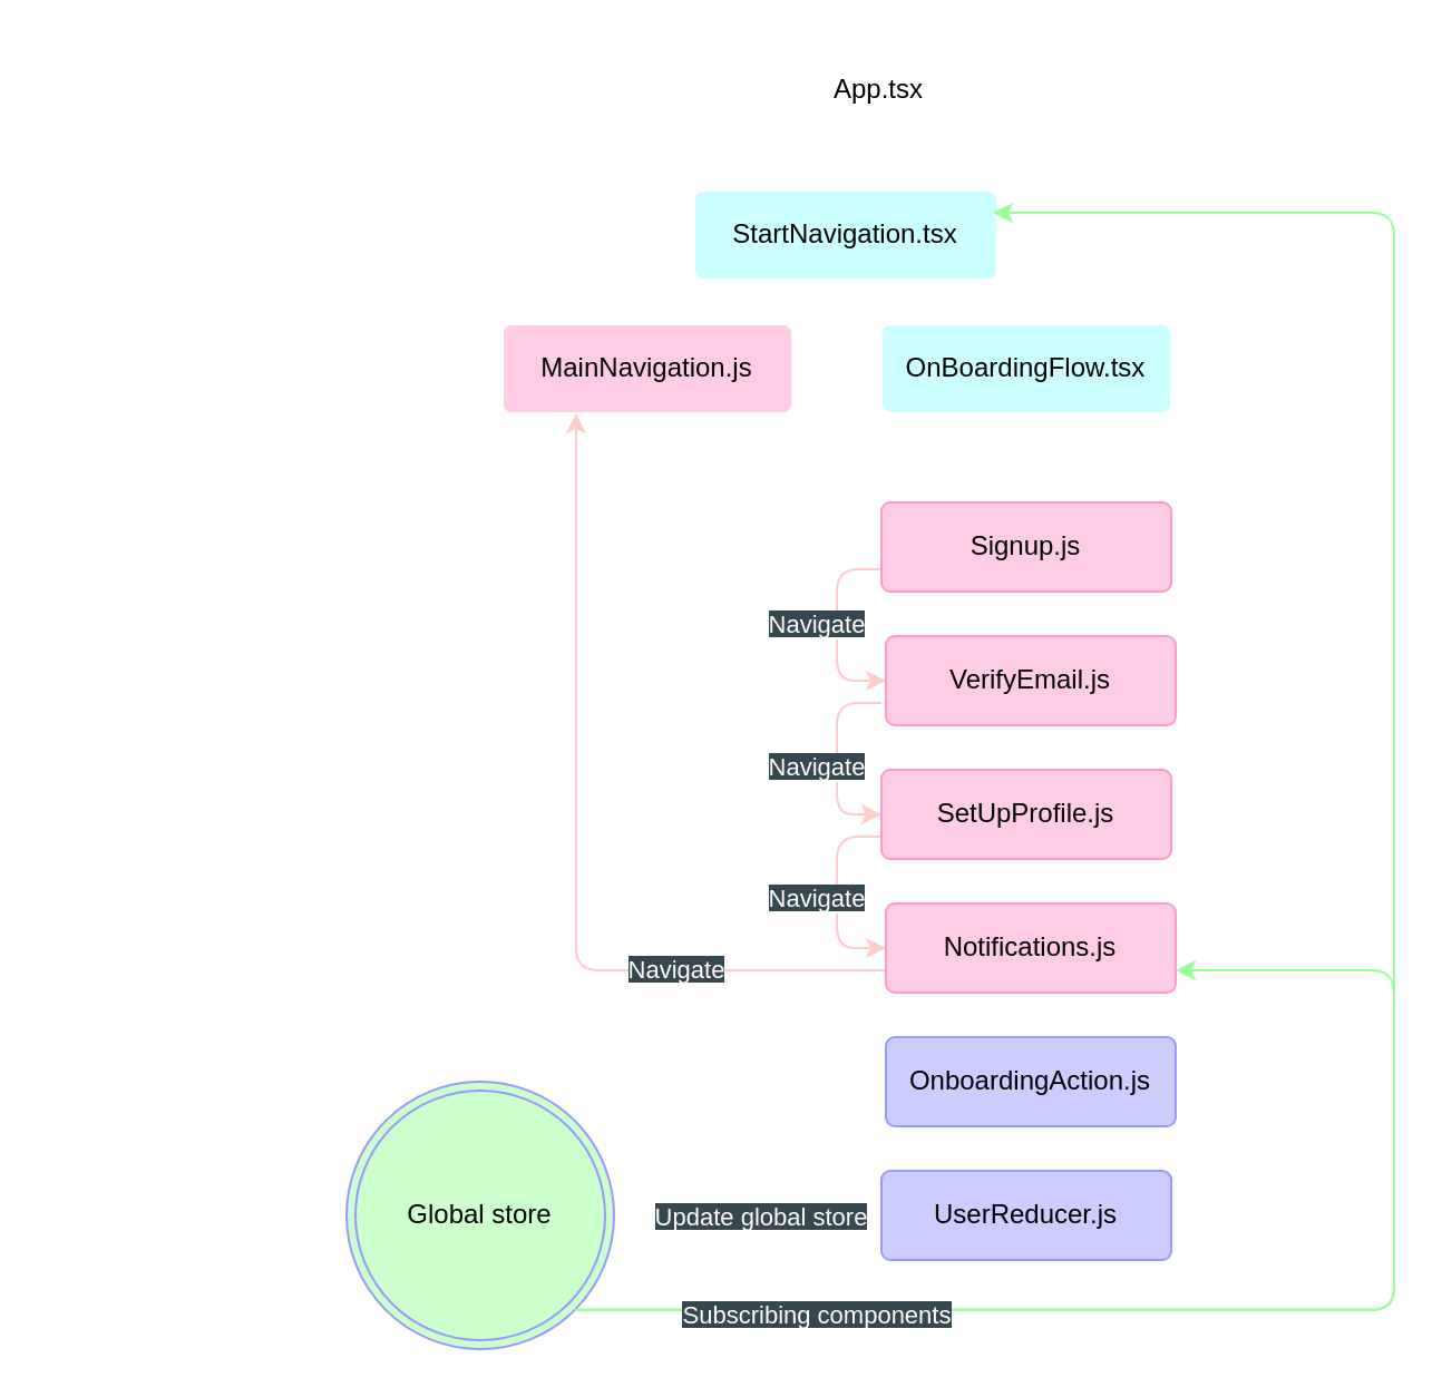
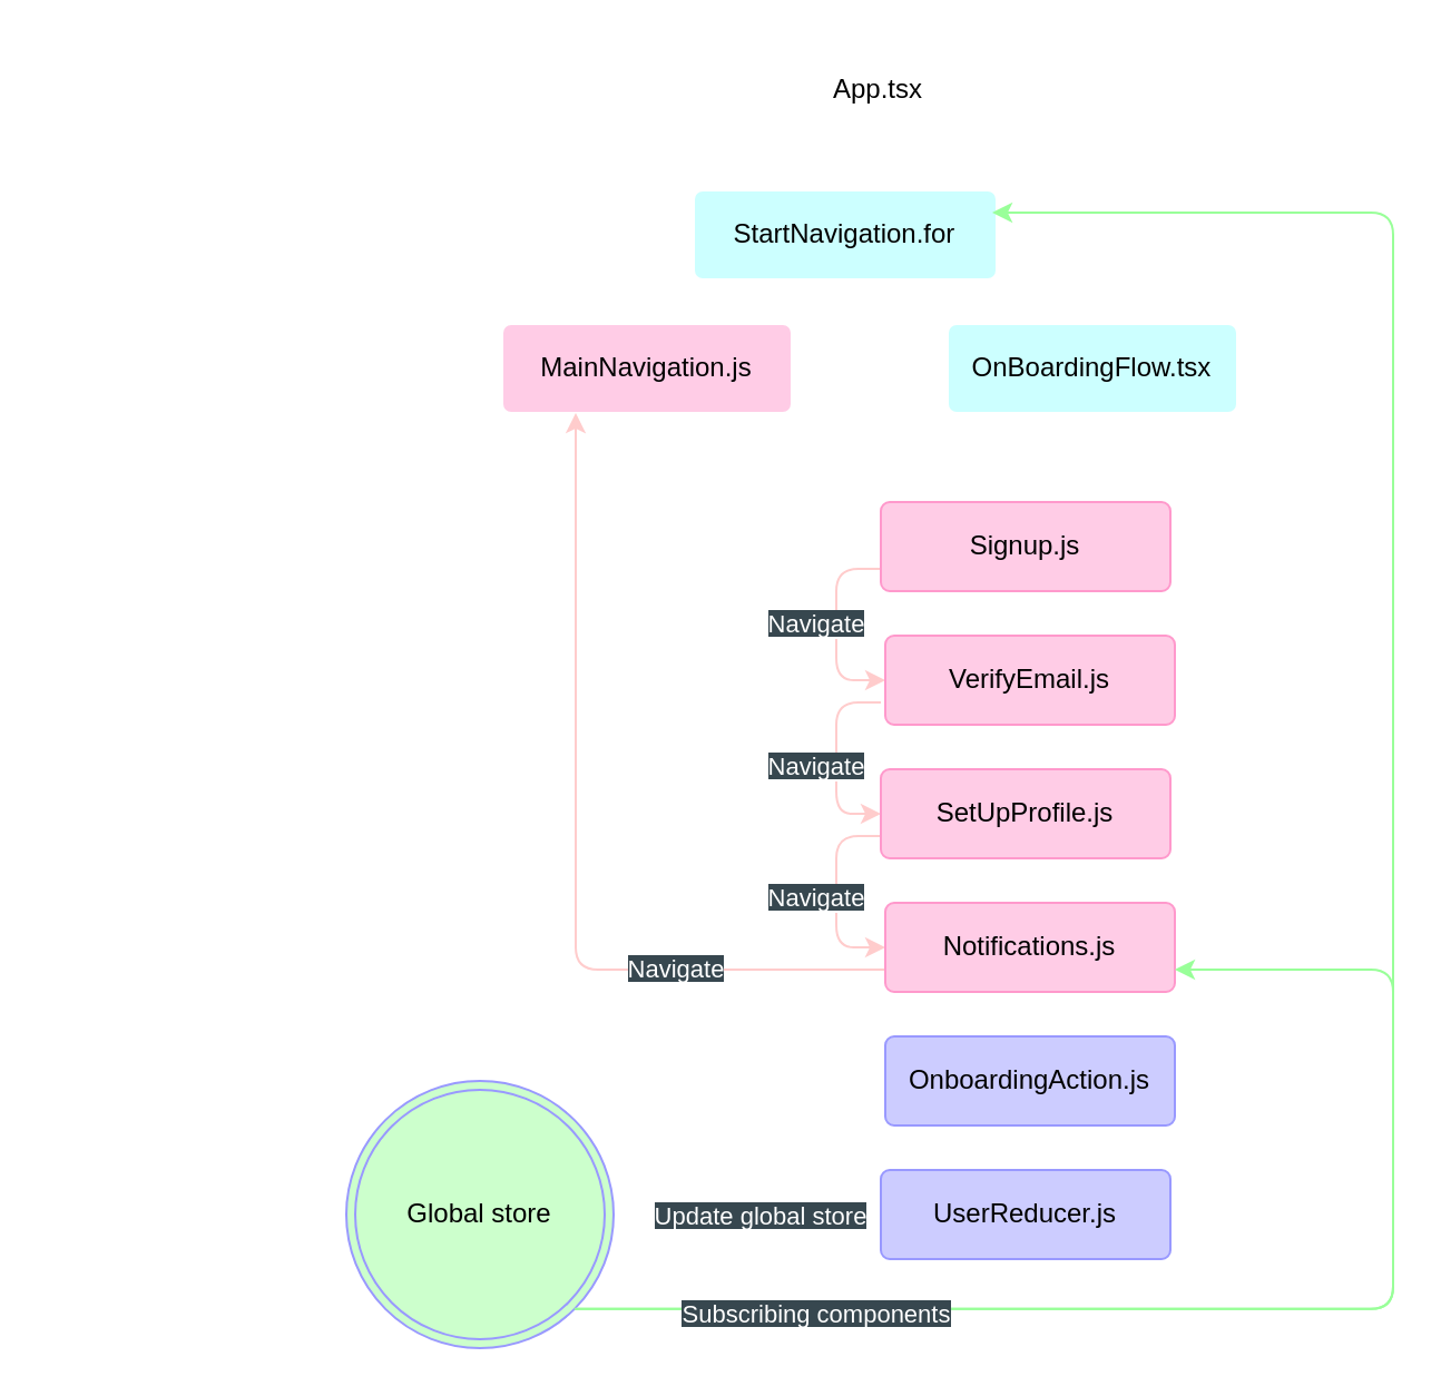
  <mxCell id="0" />
  <mxCell id="1" parent="0" />
  <mxCell id="2" style="edgeStyle=elbowEdgeStyle;html=1;exitX=0.5;exitY=1;exitDx=0;exitDy=0;entryX=0.5;entryY=0;entryDx=0;entryDy=0;strokeColor=#FFFFFF;" parent="1" source="3" target="6" edge="1"><mxGeometry relative="1" as="geometry" /></mxCell>
  <mxCell id="3" value="App.tsx" style="rounded=1;arcSize=10;whiteSpace=wrap;html=1;align=center;strokeColor=#FFFFFF;fillColor=#FFFFFF;" parent="1" vertex="1"><mxGeometry x="344" y="20" width="100" height="40" as="geometry" /></mxCell>
  <mxCell id="4" style="edgeStyle=elbowEdgeStyle;html=1;exitX=1;exitY=0.5;exitDx=0;exitDy=0;entryX=0.5;entryY=0;entryDx=0;entryDy=0;strokeColor=#FFFFFF;" parent="1" source="6" target="12" edge="1"><mxGeometry relative="1" as="geometry"><Array as="points"><mxPoint x="460" y="135" /></Array></mxGeometry></mxCell>
  <mxCell id="5" style="edgeStyle=elbowEdgeStyle;html=1;exitX=0;exitY=0.5;exitDx=0;exitDy=0;strokeColor=#FFFFFF;entryX=0.5;entryY=0;entryDx=0;entryDy=0;" parent="1" source="6" target="8" edge="1"><mxGeometry relative="1" as="geometry"><mxPoint x="265" y="165" as="targetPoint" /><Array as="points"><mxPoint x="290" y="135" /></Array></mxGeometry></mxCell>
- <mxCell id="6" value="StartNavigation.tsx" style="rounded=1;arcSize=10;whiteSpace=wrap;html=1;align=center;strokeColor=#FFFFFF;fillColor=#CCFFFF;" parent="1" vertex="1"><mxGeometry x="311" y="85" width="136" height="40" as="geometry" /></mxCell>
+ <mxCell id="6" value="StartNavigation.for" style="rounded=1;arcSize=10;whiteSpace=wrap;html=1;align=center;strokeColor=#FFFFFF;fillColor=#CCFFFF;" parent="1" vertex="1"><mxGeometry x="311" y="85" width="136" height="40" as="geometry" /></mxCell>
  <mxCell id="7" style="edgeStyle=none;html=1;strokeColor=#FFFFFF;" parent="1" source="8" target="31" edge="1"><mxGeometry relative="1" as="geometry" /></mxCell>
  <mxCell id="8" value="MainNavigation.js" style="rounded=1;arcSize=10;whiteSpace=wrap;html=1;align=center;strokeColor=#FFFFFF;fillColor=#ffcce6;" parent="1" vertex="1"><mxGeometry x="225" y="145" width="130" height="40" as="geometry" /></mxCell>
  <mxCell id="9" style="edgeStyle=orthogonalEdgeStyle;html=1;exitX=1;exitY=0.5;exitDx=0;exitDy=0;entryX=1;entryY=0.5;entryDx=0;entryDy=0;strokeColor=#FFFFFF;" parent="1" source="12" target="18" edge="1"><mxGeometry relative="1" as="geometry"><Array as="points"><mxPoint x="555" y="165" /><mxPoint x="555" y="245" /></Array></mxGeometry></mxCell>
  <mxCell id="10" style="edgeStyle=orthogonalEdgeStyle;html=1;exitX=1;exitY=0.5;exitDx=0;exitDy=0;entryX=1;entryY=0.5;entryDx=0;entryDy=0;strokeColor=#FFFFFF;" parent="1" source="12" target="21" edge="1"><mxGeometry relative="1" as="geometry"><Array as="points"><mxPoint x="555" y="165" /><mxPoint x="555" y="305" /></Array></mxGeometry></mxCell>
  <mxCell id="11" style="edgeStyle=orthogonalEdgeStyle;html=1;exitX=1;exitY=0.5;exitDx=0;exitDy=0;entryX=1;entryY=0.25;entryDx=0;entryDy=0;strokeColor=#FFFFFF;" parent="1" source="12" target="28" edge="1"><mxGeometry relative="1" as="geometry"><Array as="points"><mxPoint x="555" y="165" /><mxPoint x="555" y="415" /></Array></mxGeometry></mxCell>
- <mxCell id="12" value="OnBoardingFlow.tsx" style="rounded=1;arcSize=10;whiteSpace=wrap;html=1;align=center;strokeColor=#FFFFFF;fillColor=#CCFFFF;" parent="1" vertex="1"><mxGeometry x="395" y="145" width="130" height="40" as="geometry" /></mxCell>
+ <mxCell id="12" value="OnBoardingFlow.tsx" style="rounded=1;arcSize=10;whiteSpace=wrap;html=1;align=center;strokeColor=#FFFFFF;fillColor=#CCFFFF;" parent="1" vertex="1"><mxGeometry x="425" y="145" width="130" height="40" as="geometry" /></mxCell>
  <mxCell id="13" style="edgeStyle=elbowEdgeStyle;html=1;entryX=1;entryY=0.5;entryDx=0;entryDy=0;strokeColor=#FFFFFF;" parent="1" source="15" target="33" edge="1"><mxGeometry relative="1" as="geometry" /></mxCell>
  <mxCell id="14" value="&lt;span style=&quot;background-color: rgb(55 , 71 , 79)&quot;&gt;&lt;font color=&quot;#ffffff&quot;&gt;Update global store&lt;/font&gt;&lt;/span&gt;" style="edgeLabel;html=1;align=center;verticalAlign=middle;resizable=0;points=[];" parent="13" vertex="1" connectable="0"><mxGeometry x="0.136" y="1" relative="1" as="geometry"><mxPoint x="13" y="-1" as="offset" /></mxGeometry></mxCell>
  <mxCell id="15" value="UserReducer.js" style="rounded=1;arcSize=10;whiteSpace=wrap;html=1;align=center;strokeColor=#9999FF;fillColor=#CCCCFF;" parent="1" vertex="1"><mxGeometry x="395" y="525" width="130" height="40" as="geometry" /></mxCell>
  <mxCell id="16" style="edgeStyle=elbowEdgeStyle;html=1;entryX=0;entryY=0.5;entryDx=0;entryDy=0;exitX=0;exitY=0.75;exitDx=0;exitDy=0;strokeColor=#FFCCCC;elbow=horizontal;" edge="1" parent="1" source="18" target="21"><mxGeometry relative="1" as="geometry"><Array as="points"><mxPoint x="375" y="275" /></Array></mxGeometry></mxCell>
  <mxCell id="17" value="&lt;font color=&quot;#ffffff&quot; style=&quot;background-color: rgb(55 , 71 , 79)&quot;&gt;Navigate&lt;/font&gt;" style="edgeLabel;html=1;align=center;verticalAlign=middle;resizable=0;points=[];" vertex="1" connectable="0" parent="16"><mxGeometry x="0.16" y="1" relative="1" as="geometry"><mxPoint x="-11" y="-9" as="offset" /></mxGeometry></mxCell>
  <mxCell id="18" value="Signup.js" style="rounded=1;arcSize=10;whiteSpace=wrap;html=1;align=center;strokeColor=#FF99CC;fillColor=#FFCCE6;" parent="1" vertex="1"><mxGeometry x="395" y="225" width="130" height="40" as="geometry" /></mxCell>
  <mxCell id="19" style="edgeStyle=elbowEdgeStyle;html=1;entryX=0;entryY=0.5;entryDx=0;entryDy=0;strokeColor=#FFCCCC;elbow=horizontal;" edge="1" parent="1" target="24"><mxGeometry relative="1" as="geometry"><mxPoint x="395" y="315" as="sourcePoint" /><Array as="points"><mxPoint x="375" y="335" /></Array></mxGeometry></mxCell>
  <mxCell id="20" value="&lt;font color=&quot;#ffffff&quot; style=&quot;background-color: rgb(55 , 71 , 79)&quot;&gt;Navigate&lt;/font&gt;" style="edgeLabel;html=1;align=center;verticalAlign=middle;resizable=0;points=[];" vertex="1" connectable="0" parent="19"><mxGeometry x="-0.144" y="1" relative="1" as="geometry"><mxPoint x="-11" y="9" as="offset" /></mxGeometry></mxCell>
  <mxCell id="21" value="VerifyEmail.js" style="rounded=1;arcSize=10;whiteSpace=wrap;html=1;align=center;strokeColor=#FF99CC;fillColor=#FFCCE6;" parent="1" vertex="1"><mxGeometry x="397" y="285" width="130" height="40" as="geometry" /></mxCell>
  <mxCell id="22" style="edgeStyle=elbowEdgeStyle;html=1;entryX=0;entryY=0.5;entryDx=0;entryDy=0;strokeColor=#FFCCCC;elbow=vertical;exitX=0;exitY=0.75;exitDx=0;exitDy=0;" edge="1" parent="1" source="24" target="28"><mxGeometry relative="1" as="geometry"><Array as="points"><mxPoint x="375" y="395" /></Array></mxGeometry></mxCell>
  <mxCell id="23" value="&lt;font color=&quot;#ffffff&quot; style=&quot;background-color: rgb(55 , 71 , 79)&quot;&gt;Navigate&lt;/font&gt;" style="edgeLabel;html=1;align=center;verticalAlign=middle;resizable=0;points=[];" vertex="1" connectable="0" parent="22"><mxGeometry x="-0.33" relative="1" as="geometry"><mxPoint x="-10" y="16" as="offset" /></mxGeometry></mxCell>
  <mxCell id="24" value="SetUpProfile.js" style="rounded=1;arcSize=10;whiteSpace=wrap;html=1;align=center;strokeColor=#FF99CC;fillColor=#FFCCE6;" parent="1" vertex="1"><mxGeometry x="395" y="345" width="130" height="40" as="geometry" /></mxCell>
  <mxCell id="25" style="edgeStyle=orthogonalEdgeStyle;html=1;exitX=0.5;exitY=1;exitDx=0;exitDy=0;entryX=0.5;entryY=0;entryDx=0;entryDy=0;strokeColor=#FFFFFF;" parent="1" source="28" target="30" edge="1"><mxGeometry relative="1" as="geometry" /></mxCell>
  <mxCell id="26" style="edgeStyle=elbowEdgeStyle;html=1;entryX=0.25;entryY=1;entryDx=0;entryDy=0;strokeColor=#FFCCCC;exitX=0;exitY=0.75;exitDx=0;exitDy=0;" edge="1" parent="1" source="28" target="8"><mxGeometry relative="1" as="geometry"><Array as="points"><mxPoint x="258" y="295" /></Array></mxGeometry></mxCell>
  <mxCell id="27" value="&lt;font color=&quot;#ffffff&quot; style=&quot;background-color: rgb(55 , 71 , 79)&quot;&gt;Navigate&lt;/font&gt;" style="edgeLabel;html=1;align=center;verticalAlign=middle;resizable=0;points=[];" vertex="1" connectable="0" parent="26"><mxGeometry x="-0.513" y="-1" relative="1" as="geometry"><mxPoint as="offset" /></mxGeometry></mxCell>
  <mxCell id="28" value="Notifications.js" style="rounded=1;arcSize=10;whiteSpace=wrap;html=1;align=center;strokeColor=#FF99CC;fillColor=#FFCCE6;" parent="1" vertex="1"><mxGeometry x="397" y="405" width="130" height="40" as="geometry" /></mxCell>
  <mxCell id="29" style="edgeStyle=orthogonalEdgeStyle;html=1;exitX=1;exitY=0.5;exitDx=0;exitDy=0;strokeColor=#FFFFFF;" parent="1" source="30" edge="1"><mxGeometry relative="1" as="geometry"><Array as="points"><mxPoint x="547" y="485" /><mxPoint x="547" y="545" /></Array><mxPoint x="527" y="545" as="targetPoint" /></mxGeometry></mxCell>
  <mxCell id="30" value="OnboardingAction.js" style="rounded=1;arcSize=10;whiteSpace=wrap;html=1;align=center;strokeColor=#9999FF;fillColor=#CCCCFF;" parent="1" vertex="1"><mxGeometry x="397" y="465" width="130" height="40" as="geometry" /></mxCell>
  <mxCell id="31" value="&lt;font color=&quot;#ffffff&quot;&gt;Access to components in app&lt;br&gt;(for logged in users)&lt;/font&gt;" style="text;html=1;resizable=0;autosize=1;align=center;verticalAlign=middle;points=[];fillColor=none;strokeColor=none;rounded=0;" parent="1" vertex="1"><mxGeometry x="20" y="149" width="170" height="30" as="geometry" /></mxCell>
  <mxCell id="32" style="edgeStyle=elbowEdgeStyle;html=1;exitX=1;exitY=1;exitDx=0;exitDy=0;strokeColor=#99FF99;fillColor=#CCFFCC;" parent="1" source="33" edge="1"><mxGeometry relative="1" as="geometry"><mxPoint x="445" y="95" as="targetPoint" /><Array as="points"><mxPoint x="625" y="355" /></Array></mxGeometry></mxCell>
  <mxCell id="33" value="Global store" style="ellipse;shape=doubleEllipse;whiteSpace=wrap;html=1;aspect=fixed;strokeColor=#9999FF;fillColor=#CCFFCC;" parent="1" vertex="1"><mxGeometry x="155" y="485" width="120" height="120" as="geometry" /></mxCell>
  <mxCell id="34" style="edgeStyle=elbowEdgeStyle;html=1;exitX=1;exitY=1;exitDx=0;exitDy=0;strokeColor=#99FF99;fillColor=#CCFFCC;entryX=1;entryY=0.75;entryDx=0;entryDy=0;" edge="1" parent="1" source="33" target="28"><mxGeometry relative="1" as="geometry"><mxPoint x="527" y="425" as="targetPoint" /><Array as="points"><mxPoint x="625" y="515" /></Array><mxPoint x="267.426" y="597.426" as="sourcePoint" /></mxGeometry></mxCell>
  <mxCell id="35" value="&lt;span style=&quot;background-color: rgb(55 , 71 , 79)&quot;&gt;&lt;font color=&quot;#ffffff&quot;&gt;Subscribing components&lt;/font&gt;&lt;/span&gt;" style="edgeLabel;html=1;align=center;verticalAlign=middle;resizable=0;points=[];" vertex="1" connectable="0" parent="34"><mxGeometry x="0.503" relative="1" as="geometry"><mxPoint x="-260" y="98" as="offset" /></mxGeometry></mxCell>
